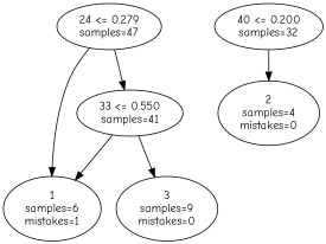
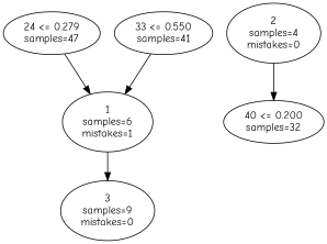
  digraph {
    fontname="Comic Neue"
    node [fontname="Comic Neue"]
    edge [fontname="Comic Neue"]
    n1 [label="24 <= 0.279\nsamples=\47"]
    n2 [label="33 <= 0.550\nsamples=\41"]
    n3 [label="1\nsamples=\6\nmistakes=\1"]
    n4 [label="3\nsamples=\9\nmistakes=\0"]
    n5 [label="40 <= 0.200\nsamples=\32"]
    n6 [label="2\nsamples=\4\nmistakes=\0"]
-   n1 -> n2
    n1 -> n3
    n2 -> n3
-   n2 -> n4
-   n5 -> n6
+   n3 -> n4
+   n6 -> n5
  }
